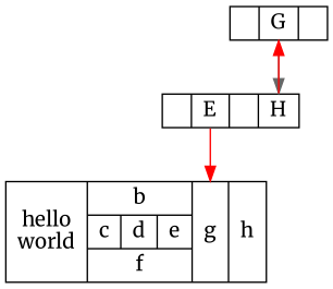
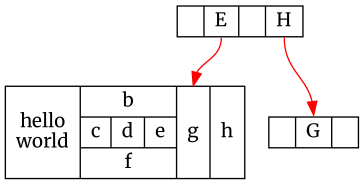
  digraph {
    fontname=Merriweather
    node [fontname=Merriweather shape=record]
    edge [color=red fontname=Merriweather tailport=f1]
    n1 [height=0.1 label="<f0> |<f1> G|<f2> "]
    n2 [height=0.1 label="<f0> |<f1> E|<f2> | <f3> H"]
    n3 [height=0.1 label="hello\nworld |{ b |{c|<here> d|e}| f}|<there> g | h"]
-   n1 -> n2 [color=gray40 headport=f3]
    n2 -> n1 [headport=f1 tailport=f3]
    n2 -> n3 [headport=there]
  }
